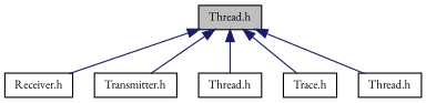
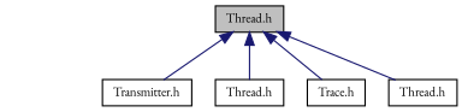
  digraph {
    fontname="EB Garamond"
    node [color=black fillcolor=white fontname="EB Garamond" fontsize=10 shape=record style=filled]
    edge [color=midnightblue dir=back fontname="EB Garamond" fontsize=10 labelfontname=Helvetica labelfontsize=10 style=solid]
    n1 [fillcolor=grey75 fontcolor=black height=0.2 label="Thread.h" width=0.4]
-   n2 [height=0.2 label="Receiver.h" width=0.4]
    n3 [height=0.2 label="Transmitter.h" width=0.4]
    n4 [height=0.2 label="Thread.h" width=0.4]
    n5 [height=0.2 label="Trace.h" width=0.4]
    n6 [height=0.2 label="Thread.h" width=0.4]
-   n1 -> n2
    n1 -> n3
    n1 -> n4
    n1 -> n5
    n1 -> n6
  }
